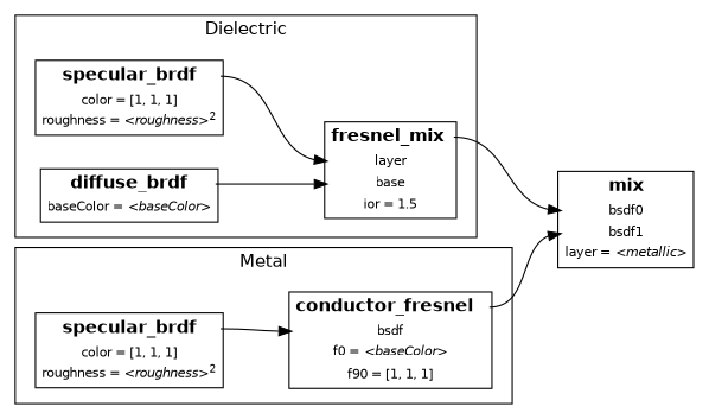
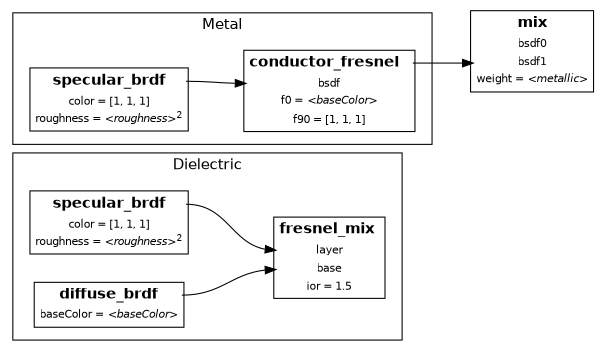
  digraph {
    fontname=Helvetica
    rankdir=LR
    node [fontname=Helvetica shape=plaintext]
    edge [fontname=Helvetica tailport=out]
    n1 [label=<       <table border="1" cellborder="0">         <tr><td port="out"><font point-size="14"><b>specular_brdf</b></font></td></tr>         <tr><td><font point-size="10">color = [1, 1, 1]</font></td></tr>         <tr><td><font point-size="10">roughness = <i>&lt;roughness&gt;</i><sup>2</sup></font></td></tr>       </table>     >]
    n2 [label=<       <table border="1" cellborder="0">         <tr><td port="out"><font point-size="14"><b>fresnel_mix&nbsp;</b></font></td></tr>         <tr><td port="in_layer"><font point-size="10">layer</font></td></tr>         <tr><td port="in_base"><font point-size="10">base</font></td></tr>         <tr><td><font point-size="10">ior = 1.5</font></td></tr>       </table>     >]
    n3 [label=<       <table border="1" cellborder="0">         <tr><td port="out"><font point-size="14"><b>diffuse_brdf</b></font></td></tr>         <tr><td><font point-size="10">baseColor = <i>&lt;baseColor&gt;</i></font></td></tr>       </table>     >]
    n4 [label=<       <table border="1" cellborder="0">         <tr><td port="out"><font point-size="14"><b>specular_brdf</b></font></td></tr>         <tr><td><font point-size="10">color = [1, 1, 1]</font></td></tr>         <tr><td><font point-size="10">roughness = <i>&lt;roughness&gt;</i><sup>2</sup></font></td></tr>       </table>     >]
    n5 [label=<       <table border="1" cellborder="0">         <tr><td port="out"><font point-size="14"><b>conductor_fresnel&nbsp;&nbsp;</b></font></td></tr>         <tr><td port="in_bsdf"><font point-size="10">bsdf</font></td></tr>         <tr><td><font point-size="10">f0 = <i>&lt;baseColor&gt;</i></font></td></tr>         <tr><td><font point-size="10">f90 = [1, 1, 1]</font></td></tr>       </table>     >]
-   n6 [label=<       <table border="1" cellborder="0">         <tr><td port="out"><font point-size="14"><b>mix</b></font></td></tr>         <tr><td port="in_bsdf0"><font point-size="10">bsdf0</font></td></tr>         <tr><td port="in_bsdf1"><font point-size="10">bsdf1</font></td></tr>         <tr><td><font point-size="10">layer = <i>&lt;metallic&gt;</i></font></td></tr>       </table>     >]
+   n6 [label=<       <table border="1" cellborder="0">         <tr><td port="out"><font point-size="14"><b>mix</b></font></td></tr>         <tr><td port="in_bsdf0"><font point-size="10">bsdf0</font></td></tr>         <tr><td port="in_bsdf1"><font point-size="10">bsdf1</font></td></tr>         <tr><td><font point-size="10">weight = <i>&lt;metallic&gt;</i></font></td></tr>       </table>     >]
    subgraph cluster_1 {
      label=Dielectric
      n1
      n2
      n3
    }
    subgraph cluster_2 {
      label=Metal
      n4
      n5
    }
    subgraph sub_3 {
      n2
      n5
      n6
    }
    n1 -> n2 [headport=in_layer]
-   n2 -> n6 [headport=in_bsdf0]
    n3 -> n2 [headport=in_base]
    n4 -> n5 [headport=in_bsdf]
    n5 -> n6 [headport=in_bsdf1]
  }
